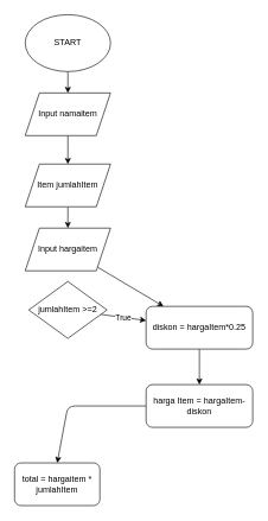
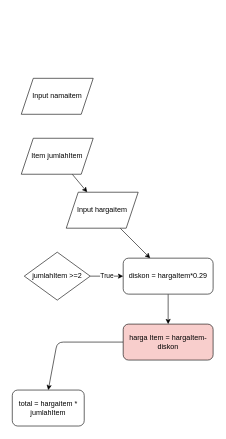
  <mxCell id="0" />
  <mxCell id="1" parent="0" />
- <mxCell id="2" value="" style="edgeStyle=none;html=1;" edge="1" parent="1" source="3" target="5"><mxGeometry relative="1" as="geometry" /></mxCell>
- <mxCell id="3" value="START" style="ellipse;whiteSpace=wrap;html=1;" vertex="1" parent="1"><mxGeometry x="35" y="20" width="120" height="80" as="geometry" /></mxCell>
- <mxCell id="4" value="" style="edgeStyle=none;html=1;" edge="1" parent="1" source="5" target="7"><mxGeometry relative="1" as="geometry" /></mxCell>
  <mxCell id="5" value="Input namaitem" style="shape=parallelogram;perimeter=parallelogramPerimeter;whiteSpace=wrap;html=1;fixedSize=1;" vertex="1" parent="1"><mxGeometry x="35" y="130" width="120" height="60" as="geometry" /></mxCell>
  <mxCell id="6" value="" style="edgeStyle=none;html=1;" edge="1" parent="1" source="7" target="9"><mxGeometry relative="1" as="geometry" /></mxCell>
  <mxCell id="7" value="Item jumlahItem" style="shape=parallelogram;perimeter=parallelogramPerimeter;whiteSpace=wrap;html=1;fixedSize=1;" vertex="1" parent="1"><mxGeometry x="35" y="230" width="120" height="60" as="geometry" /></mxCell>
  <mxCell id="8" value="" style="edgeStyle=none;html=1;" edge="1" parent="1" source="9" target="13"><mxGeometry relative="1" as="geometry" /></mxCell>
- <mxCell id="9" value="Input hargaitem" style="shape=parallelogram;perimeter=parallelogramPerimeter;whiteSpace=wrap;html=1;fixedSize=1;" vertex="1" parent="1"><mxGeometry x="35" y="320" width="120" height="60" as="geometry" /></mxCell>
+ <mxCell id="9" value="Input hargaitem" style="shape=parallelogram;perimeter=parallelogramPerimeter;whiteSpace=wrap;html=1;fixedSize=1;" vertex="1" parent="1"><mxGeometry x="110" y="320" width="120" height="60" as="geometry" /></mxCell>
  <mxCell id="10" value="True" style="edgeStyle=none;html=1;" edge="1" parent="1" source="11" target="13"><mxGeometry relative="1" as="geometry" /></mxCell>
- <mxCell id="11" value="jumlahItem &amp;gt;=2" style="rhombus;whiteSpace=wrap;html=1;" vertex="1" parent="1"><mxGeometry x="40" y="395" width="110" height="80" as="geometry" /></mxCell>
+ <mxCell id="11" value="jumlahItem &amp;gt;=2" style="rhombus;whiteSpace=wrap;html=1;" vertex="1" parent="1"><mxGeometry x="40" y="420" width="110" height="80" as="geometry" /></mxCell>
  <mxCell id="12" value="" style="edgeStyle=none;html=1;" edge="1" parent="1" source="13" target="15"><mxGeometry relative="1" as="geometry" /></mxCell>
- <mxCell id="13" value="diskon = hargaItem*0.25" style="rounded=1;whiteSpace=wrap;html=1;" vertex="1" parent="1"><mxGeometry x="205" y="430" width="150" height="60" as="geometry" /></mxCell>
+ <mxCell id="13" value="diskon = hargaItem*0.29" style="rounded=1;whiteSpace=wrap;html=1;" vertex="1" parent="1"><mxGeometry x="205" y="430" width="150" height="60" as="geometry" /></mxCell>
  <mxCell id="14" style="edgeStyle=none;html=1;exitX=0;exitY=0.5;exitDx=0;exitDy=0;entryX=0.5;entryY=0;entryDx=0;entryDy=0;" edge="1" parent="1" source="15" target="16"><mxGeometry relative="1" as="geometry"><Array as="points"><mxPoint x="95" y="570" /></Array></mxGeometry></mxCell>
- <mxCell id="15" value="harga Item = hargaItem-diskon" style="rounded=1;whiteSpace=wrap;html=1;" vertex="1" parent="1"><mxGeometry x="205" y="540" width="150" height="60" as="geometry" /></mxCell>
+ <mxCell id="15" value="harga Item = hargaItem-diskon" style="rounded=1;whiteSpace=wrap;html=1;fillColor=#f8cecc;" vertex="1" parent="1"><mxGeometry x="205" y="540" width="150" height="60" as="geometry" /></mxCell>
  <mxCell id="16" value="total = hargaitem * jumlahItem" style="rounded=1;whiteSpace=wrap;html=1;" vertex="1" parent="1"><mxGeometry x="20" y="650" width="120" height="60" as="geometry" /></mxCell>
